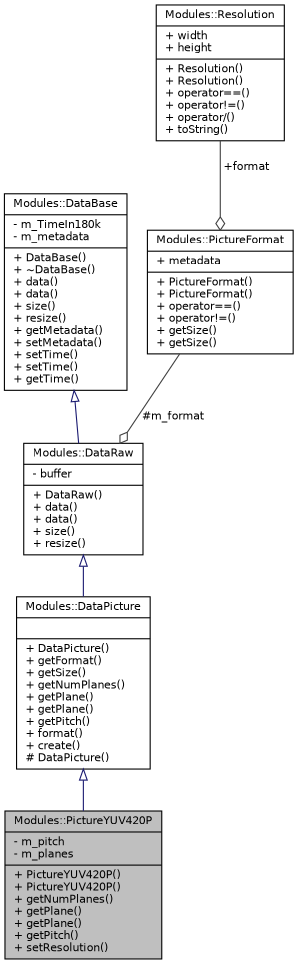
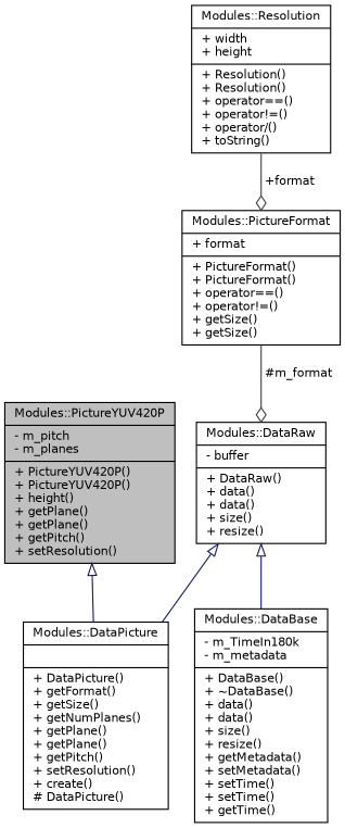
  digraph {
    node [color=black fillcolor=white fontname=Helvetica fontsize=10 shape=record style=filled]
    edge [arrowtail=onormal color=midnightblue dir=back fontname=Helvetica fontsize=10 labelfontname=Helvetica labelfontsize=10 style=solid]
-   n1 [fillcolor=grey75 fontcolor=black height=0.2 label="{Modules::PictureYUV420P\n|- m_pitch\l- m_planes\l|+ PictureYUV420P()\l+ PictureYUV420P()\l+ getNumPlanes()\l+ getPlane()\l+ getPlane()\l+ getPitch()\l+ setResolution()\l}" width=0.4]
-   n2 [height=0.2 label="{Modules::DataPicture\n||+ DataPicture()\l+ getFormat()\l+ getSize()\l+ getNumPlanes()\l+ getPlane()\l+ getPlane()\l+ getPitch()\l+ format()\l+ create()\l# DataPicture()\l}" width=0.4]
+   n1 [fillcolor=grey75 fontcolor=black height=0.2 label="{Modules::PictureYUV420P\n|- m_pitch\l- m_planes\l|+ PictureYUV420P()\l+ PictureYUV420P()\l+ height()\l+ getPlane()\l+ getPlane()\l+ getPitch()\l+ setResolution()\l}" width=0.4]
+   n2 [height=0.2 label="{Modules::DataPicture\n||+ DataPicture()\l+ getFormat()\l+ getSize()\l+ getNumPlanes()\l+ getPlane()\l+ getPlane()\l+ getPitch()\l+ setResolution()\l+ create()\l# DataPicture()\l}" width=0.4]
    n3 [height=0.2 label="{Modules::DataRaw\n|- buffer\l|+ DataRaw()\l+ data()\l+ data()\l+ size()\l+ resize()\l}" width=0.4]
    n4 [height=0.2 label="{Modules::DataBase\n|- m_TimeIn180k\l- m_metadata\l|+ DataBase()\l+ ~DataBase()\l+ data()\l+ data()\l+ size()\l+ resize()\l+ getMetadata()\l+ setMetadata()\l+ setTime()\l+ setTime()\l+ getTime()\l}" width=0.4]
-   n5 [height=0.2 label="{Modules::PictureFormat\n|+ metadata\l|+ PictureFormat()\l+ PictureFormat()\l+ operator==()\l+ operator!=()\l+ getSize()\l+ getSize()\l}" width=0.4]
+   n5 [height=0.2 label="{Modules::PictureFormat\n|+ format\l|+ PictureFormat()\l+ PictureFormat()\l+ operator==()\l+ operator!=()\l+ getSize()\l+ getSize()\l}" width=0.4]
    n6 [height=0.2 label="{Modules::Resolution\n|+ width\l+ height\l|+ Resolution()\l+ Resolution()\l+ operator==()\l+ operator!=()\l+ operator/()\l+ toString()\l}" width=0.4]
-   n2 -> n1
+   n1 -> n2
    n3 -> n2
-   n4 -> n3
+   n3 -> n4
    n5 -> n3 [arrowhead=odiamond color=grey25 label=" #m_format" arrowtail="" dir=""]
    n6 -> n5 [arrowhead=odiamond color=grey25 label=" +format" arrowtail="" dir=""]
  }
